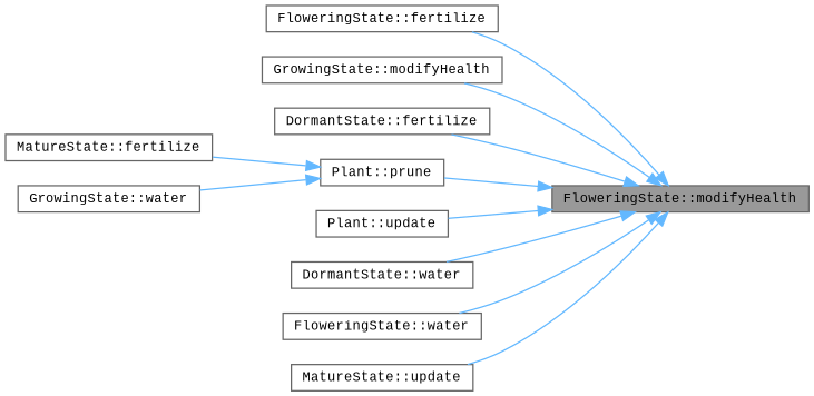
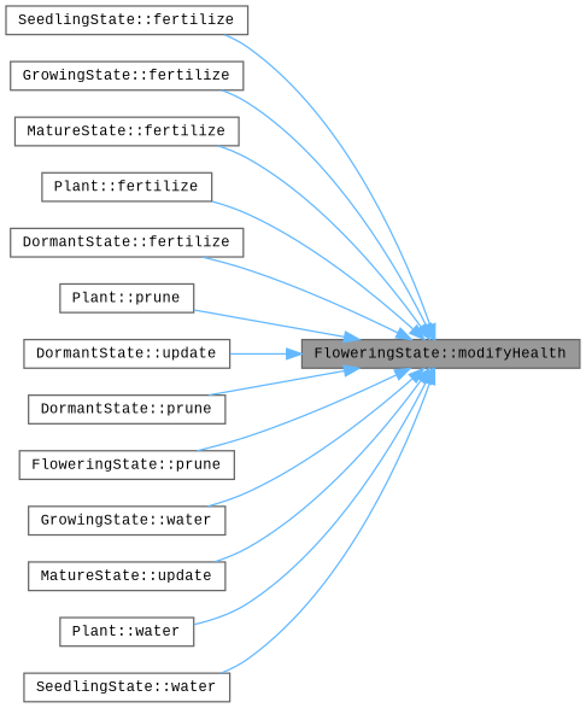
  digraph {
    fontname="Liberation Mono"
    rankdir=RL
    node [color=grey40 fillcolor=white fontname="Liberation Mono" fontsize=10 shape=box style=filled]
    edge [color=steelblue1 dir=back fontname="Liberation Mono" fontsize=10 labelfontname=Helvetica labelfontsize=10 style=solid]
    n1 [color=gray40 fillcolor=grey60 fontcolor=black height=0.2 label="FloweringState::modifyHealth" width=0.4]
-   n2 [height=0.2 label="FloweringState::fertilize" width=0.4]
-   n3 [height=0.2 label="GrowingState::modifyHealth" width=0.4]
+   n2 [height=0.2 label="SeedlingState::fertilize" width=0.4]
+   n3 [height=0.2 label="GrowingState::fertilize" width=0.4]
    n4 [height=0.2 label="MatureState::fertilize" width=0.4]
+   n5 [height=0.2 label="Plant::fertilize" width=0.4]
    n6 [height=0.2 label="DormantState::fertilize" width=0.4]
    n7 [height=0.2 label="Plant::prune" width=0.4]
-   n8 [height=0.2 label="Plant::update" width=0.4]
-   n9 [height=0.2 label="DormantState::water" width=0.4]
-   n10 [height=0.2 label="FloweringState::water" width=0.4]
+   n8 [height=0.2 label="DormantState::update" width=0.4]
+   n9 [height=0.2 label="DormantState::prune" width=0.4]
+   n10 [height=0.2 label="FloweringState::prune" width=0.4]
    n11 [height=0.2 label="GrowingState::water" width=0.4]
    n12 [height=0.2 label="MatureState::update" width=0.4]
+   n13 [height=0.2 label="Plant::water" width=0.4]
+   n14 [height=0.2 label="SeedlingState::water" width=0.4]
    n1 -> n2
    n1 -> n3
-   n7 -> n4
+   n1 -> n4
+   n1 -> n5
    n1 -> n6
    n1 -> n7
    n1 -> n8
    n1 -> n9
    n1 -> n10
-   n7 -> n11
+   n1 -> n11
    n1 -> n12
+   n1 -> n13
+   n1 -> n14
  }
